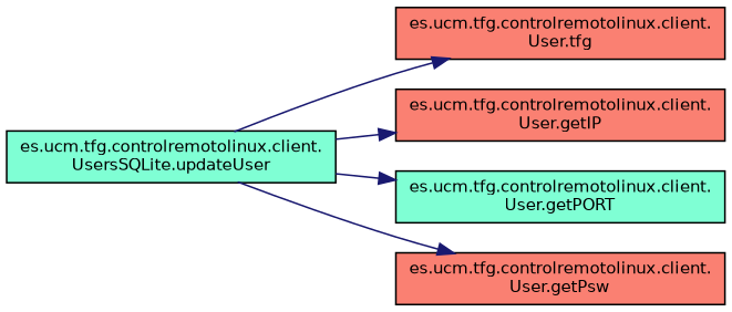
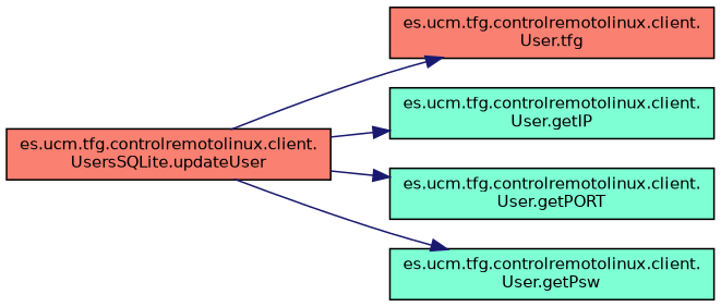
  digraph {
    rankdir=LR
    node [color=black fillcolor=salmon fontname=Helvetica fontsize=10 shape=record style=filled]
    edge [color=midnightblue fontname=Helvetica fontsize=10 labelfontname=Helvetica labelfontsize=10 style=solid]
-   n1 [fillcolor=aquamarine fontcolor=black height=0.2 label="es.ucm.tfg.controlremotolinux.client.\lUsersSQLite.updateUser" width=0.4]
+   n1 [fontcolor=black height=0.2 label="es.ucm.tfg.controlremotolinux.client.\lUsersSQLite.updateUser" width=0.4]
    n2 [height=0.2 label="es.ucm.tfg.controlremotolinux.client.\lUser.tfg" width=0.4]
-   n3 [height=0.2 label="es.ucm.tfg.controlremotolinux.client.\lUser.getIP" width=0.4]
+   n3 [fillcolor=aquamarine height=0.2 label="es.ucm.tfg.controlremotolinux.client.\lUser.getIP" width=0.4]
    n4 [fillcolor=aquamarine height=0.2 label="es.ucm.tfg.controlremotolinux.client.\lUser.getPORT" width=0.4]
-   n5 [height=0.2 label="es.ucm.tfg.controlremotolinux.client.\lUser.getPsw" width=0.4]
+   n5 [fillcolor=aquamarine height=0.2 label="es.ucm.tfg.controlremotolinux.client.\lUser.getPsw" width=0.4]
    n1 -> n2
    n1 -> n3
    n1 -> n4
    n1 -> n5
  }
